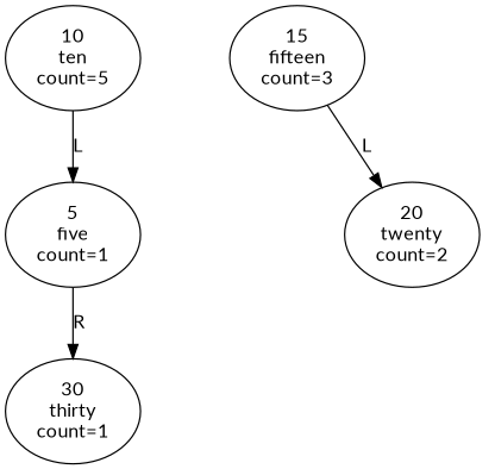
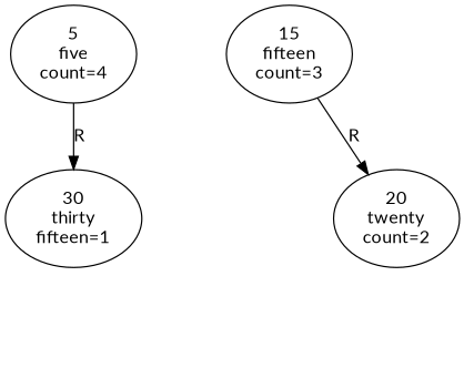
  digraph {
    fontname=Lato
    node [fontname=Lato]
    edge [fontname=Lato]
-   n1 [label="10\nten\ncount=5"]
-   n2 [label="5\nfive\ncount=1"]
-   n3 [label="30\nthirty\ncount=1"]
+   n2 [label="5\nfive\ncount=4"]
+   n3 [label="30\nthirty\nfifteen=1"]
    n4 [label="15\nfifteen\ncount=3"]
    node_15_L [style=invis]
    n6 [label="20\ntwenty\ncount=2"]
    node_20_L [style=invis]
-   n1 -> n2 [label=L taildir=sw]
    n2 -> n3 [label=R taildir=se]
    n4 -> node_15_L [style=invis]
-   n4 -> n6 [label=L taildir=se]
+   n4 -> n6 [label=R taildir=se]
    n6 -> node_20_L [style=invis]
  }
